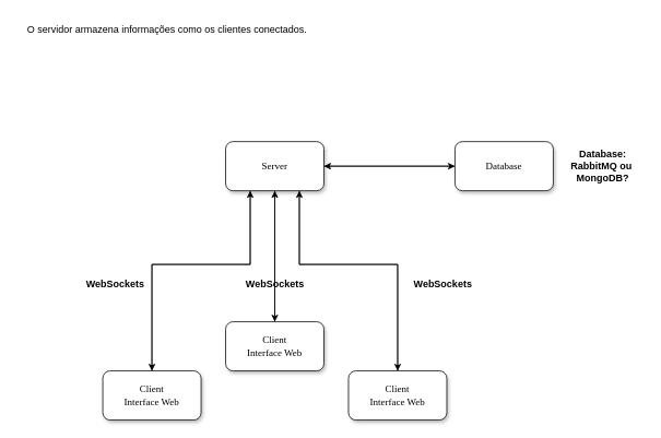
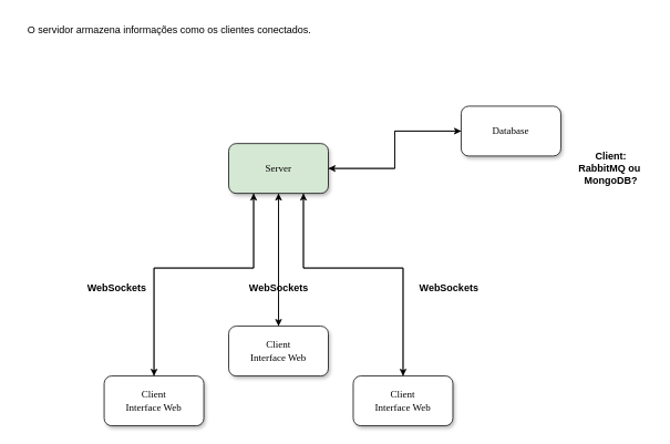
  <mxCell id="0" />
  <mxCell id="1" parent="0" />
  <mxCell id="2" style="edgeStyle=orthogonalEdgeStyle;rounded=0;orthogonalLoop=1;jettySize=auto;html=1;exitX=0;exitY=0.5;exitDx=0;exitDy=0;entryX=1;entryY=0.5;entryDx=0;entryDy=0;" edge="1" parent="1" source="3" target="8"><mxGeometry relative="1" as="geometry"><mxPoint x="395" y="212" as="targetPoint" /></mxGeometry></mxCell>
- <mxCell id="3" value="Database" style="whiteSpace=wrap;html=1;rounded=1;shadow=1;labelBackgroundColor=none;strokeWidth=1;fontFamily=Verdana;fontSize=12;align=center;" parent="1" vertex="1"><mxGeometry x="555" y="172" width="120" height="60" as="geometry" /></mxCell>
+ <mxCell id="3" value="Database" style="whiteSpace=wrap;html=1;rounded=1;shadow=1;labelBackgroundColor=none;strokeWidth=1;fontFamily=Verdana;fontSize=12;align=center;" parent="1" vertex="1"><mxGeometry x="555" y="127" width="120" height="60" as="geometry" /></mxCell>
  <mxCell id="4" style="edgeStyle=orthogonalEdgeStyle;rounded=0;orthogonalLoop=1;jettySize=auto;html=1;exitX=1;exitY=0.5;exitDx=0;exitDy=0;entryX=0;entryY=0.5;entryDx=0;entryDy=0;" edge="1" parent="1" source="8" target="3"><mxGeometry relative="1" as="geometry" /></mxCell>
  <mxCell id="5" style="edgeStyle=orthogonalEdgeStyle;rounded=0;orthogonalLoop=1;jettySize=auto;html=1;exitX=0.25;exitY=1;exitDx=0;exitDy=0;entryX=0.5;entryY=0;entryDx=0;entryDy=0;" edge="1" parent="1" source="8" target="10"><mxGeometry relative="1" as="geometry"><Array as="points"><mxPoint x="305" y="322" /><mxPoint x="185" y="322" /></Array></mxGeometry></mxCell>
  <mxCell id="6" style="edgeStyle=orthogonalEdgeStyle;rounded=0;orthogonalLoop=1;jettySize=auto;html=1;exitX=0.75;exitY=1;exitDx=0;exitDy=0;" edge="1" parent="1" source="8" target="14"><mxGeometry relative="1" as="geometry"><Array as="points"><mxPoint x="365" y="322" /><mxPoint x="485" y="322" /></Array></mxGeometry></mxCell>
  <mxCell id="7" style="edgeStyle=orthogonalEdgeStyle;rounded=0;orthogonalLoop=1;jettySize=auto;html=1;exitX=0.5;exitY=1;exitDx=0;exitDy=0;entryX=0.5;entryY=0;entryDx=0;entryDy=0;" edge="1" parent="1" source="8" target="12"><mxGeometry relative="1" as="geometry" /></mxCell>
- <mxCell id="8" value="&lt;span&gt;Server&lt;/span&gt;" style="whiteSpace=wrap;html=1;rounded=1;shadow=1;labelBackgroundColor=none;strokeWidth=1;fontFamily=Verdana;fontSize=12;align=center;" parent="1" vertex="1"><mxGeometry x="275" y="172" width="120" height="60" as="geometry" /></mxCell>
+ <mxCell id="8" value="&lt;span&gt;Server&lt;/span&gt;" style="whiteSpace=wrap;html=1;rounded=1;shadow=1;labelBackgroundColor=none;strokeWidth=1;fontFamily=Verdana;fontSize=12;align=center;fillColor=#d5e8d4;" parent="1" vertex="1"><mxGeometry x="275" y="172" width="120" height="60" as="geometry" /></mxCell>
  <mxCell id="9" style="edgeStyle=orthogonalEdgeStyle;rounded=0;orthogonalLoop=1;jettySize=auto;html=1;exitX=0.5;exitY=0;exitDx=0;exitDy=0;entryX=0.25;entryY=1;entryDx=0;entryDy=0;" edge="1" parent="1" source="10" target="8"><mxGeometry relative="1" as="geometry"><Array as="points"><mxPoint x="185" y="322" /><mxPoint x="305" y="322" /></Array></mxGeometry></mxCell>
  <mxCell id="10" value="Client&lt;br style=&quot;border-color: var(--border-color);&quot;&gt;Interface Web" style="whiteSpace=wrap;html=1;rounded=1;shadow=1;labelBackgroundColor=none;strokeWidth=1;fontFamily=Verdana;fontSize=12;align=center;" parent="1" vertex="1"><mxGeometry x="125" y="452" width="120" height="60" as="geometry" /></mxCell>
  <mxCell id="11" style="edgeStyle=orthogonalEdgeStyle;rounded=0;orthogonalLoop=1;jettySize=auto;html=1;exitX=0.5;exitY=0;exitDx=0;exitDy=0;entryX=0.5;entryY=1;entryDx=0;entryDy=0;" edge="1" parent="1" source="12" target="8"><mxGeometry relative="1" as="geometry" /></mxCell>
  <mxCell id="12" value="&lt;span&gt;Client&lt;br&gt;Interface Web&lt;br&gt;&lt;/span&gt;" style="whiteSpace=wrap;html=1;rounded=1;shadow=1;labelBackgroundColor=none;strokeWidth=1;fontFamily=Verdana;fontSize=12;align=center;" parent="1" vertex="1"><mxGeometry x="275" y="392" width="120" height="60" as="geometry" /></mxCell>
  <mxCell id="13" style="edgeStyle=orthogonalEdgeStyle;rounded=0;orthogonalLoop=1;jettySize=auto;html=1;exitX=0.5;exitY=0;exitDx=0;exitDy=0;entryX=0.75;entryY=1;entryDx=0;entryDy=0;" edge="1" parent="1" source="14" target="8"><mxGeometry relative="1" as="geometry"><mxPoint x="365" y="252" as="targetPoint" /><Array as="points"><mxPoint x="485" y="322" /><mxPoint x="365" y="322" /></Array></mxGeometry></mxCell>
  <mxCell id="14" value="Client&lt;br style=&quot;border-color: var(--border-color);&quot;&gt;Interface Web" style="whiteSpace=wrap;html=1;rounded=1;shadow=1;labelBackgroundColor=none;strokeWidth=1;fontFamily=Verdana;fontSize=12;align=center;" vertex="1" parent="1"><mxGeometry x="425" y="452" width="120" height="60" as="geometry" /></mxCell>
- <mxCell id="15" value="&lt;b&gt;Database:&lt;br&gt;&lt;/b&gt;&lt;b style=&quot;border-color: var(--border-color);&quot;&gt;RabbitMQ ou&amp;nbsp;&lt;br&gt;&lt;/b&gt;&lt;b&gt;MongoDB?&lt;br&gt;&lt;/b&gt;" style="text;html=1;align=center;verticalAlign=middle;resizable=0;points=[];autosize=1;strokeColor=none;fillColor=none;" vertex="1" parent="1"><mxGeometry x="685" y="172" width="100" height="60" as="geometry" /></mxCell>
+ <mxCell id="15" value="&lt;b&gt;Client:&lt;br&gt;&lt;/b&gt;&lt;b style=&quot;border-color: var(--border-color);&quot;&gt;RabbitMQ ou&amp;nbsp;&lt;br&gt;&lt;/b&gt;&lt;b&gt;MongoDB?&lt;br&gt;&lt;/b&gt;" style="text;html=1;align=center;verticalAlign=middle;resizable=0;points=[];autosize=1;strokeColor=none;fillColor=none;" vertex="1" parent="1"><mxGeometry x="685" y="172" width="100" height="60" as="geometry" /></mxCell>
  <mxCell id="16" value="&lt;b&gt;WebSockets&lt;/b&gt;" style="text;html=1;align=center;verticalAlign=middle;resizable=0;points=[];autosize=1;strokeColor=none;fillColor=none;" vertex="1" parent="1"><mxGeometry x="95" y="332" width="90" height="30" as="geometry" /></mxCell>
  <mxCell id="17" value="&lt;b&gt;WebSockets&lt;/b&gt;" style="text;html=1;align=center;verticalAlign=middle;resizable=0;points=[];autosize=1;strokeColor=none;fillColor=none;" vertex="1" parent="1"><mxGeometry x="290" y="332" width="90" height="30" as="geometry" /></mxCell>
  <mxCell id="18" value="&lt;b&gt;WebSockets&lt;/b&gt;" style="text;html=1;align=center;verticalAlign=middle;resizable=0;points=[];autosize=1;strokeColor=none;fillColor=none;" vertex="1" parent="1"><mxGeometry x="495" y="332" width="90" height="30" as="geometry" /></mxCell>
  <mxCell id="19" value="O servidor armazena informações como os clientes conectados.&amp;nbsp;" style="text;html=1;align=center;verticalAlign=middle;resizable=0;points=[];autosize=1;strokeColor=none;fillColor=none;" vertex="1" parent="1"><mxGeometry x="20" y="20" width="370" height="30" as="geometry" /></mxCell>
